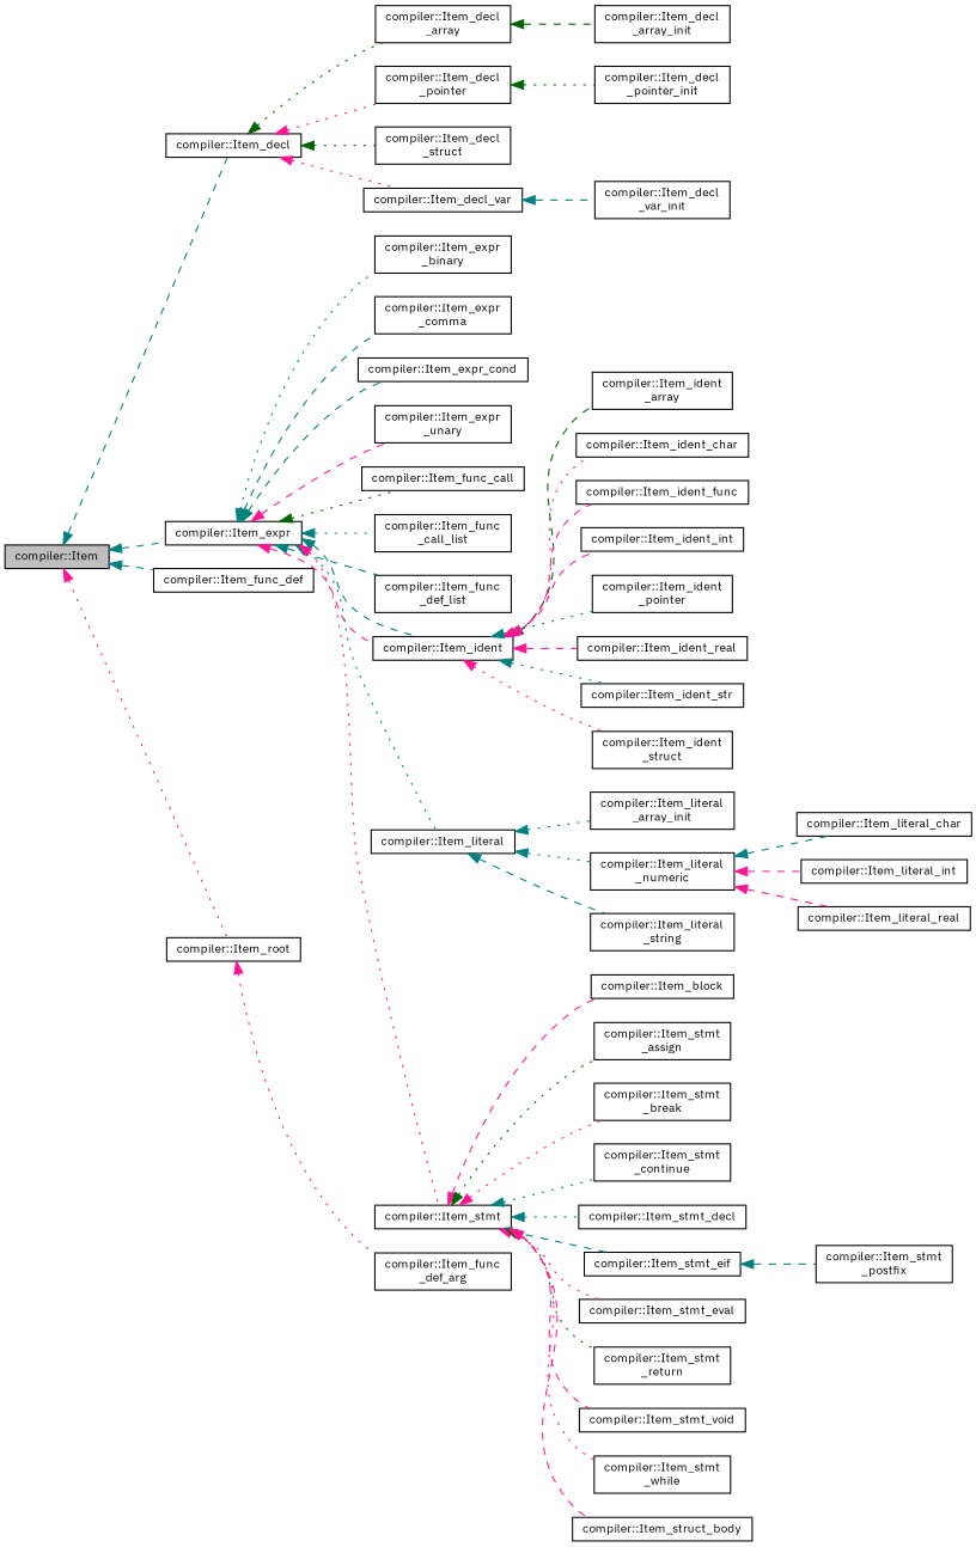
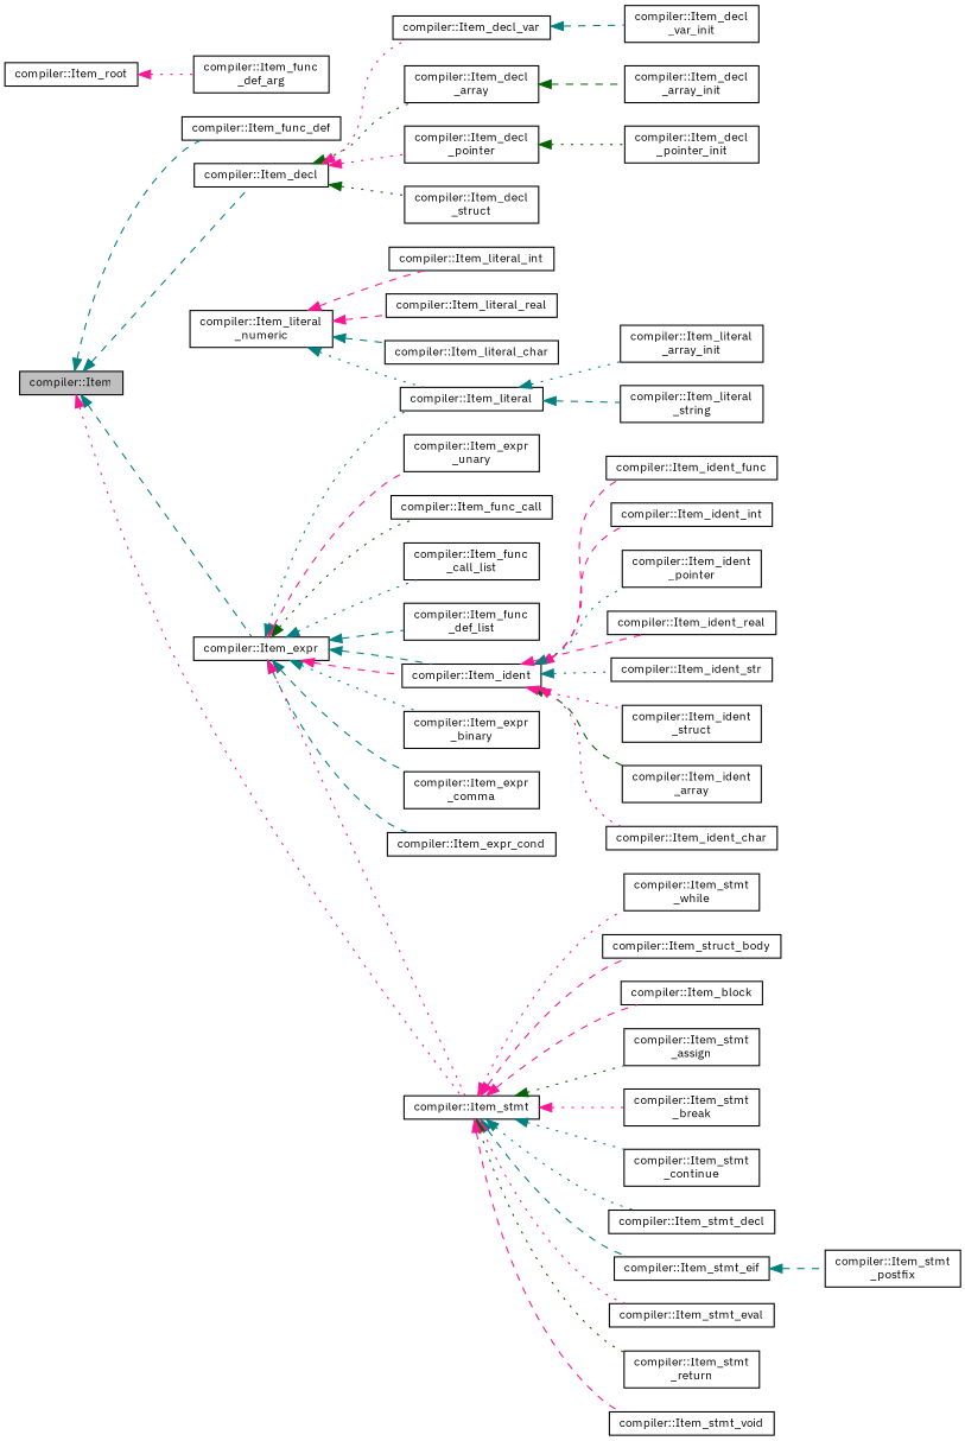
  digraph {
    fontname="IBM Plex Sans"
    rankdir=LR
    node [color=black fillcolor=white fontname="IBM Plex Sans" fontsize=10 shape=record style=filled]
    edge [color=teal dir=back fontname="IBM Plex Sans" fontsize=10 labelfontname=Helvetica labelfontsize=10 style=dotted]
    n1 [fillcolor=grey75 fontcolor=black height=0.2 label="compiler::Item" width=0.4]
    n2 [height=0.2 label="compiler::Item_decl" width=0.4]
    n3 [height=0.2 label="compiler::Item_expr" width=0.4]
    n4 [height=0.2 label="compiler::Item_func_def" width=0.4]
    n5 [height=0.2 label="compiler::Item_root" width=0.4]
    n6 [height=0.2 label="compiler::Item_decl\l_array" width=0.4]
    n7 [height=0.2 label="compiler::Item_decl\l_pointer" width=0.4]
    n8 [height=0.2 label="compiler::Item_decl\l_struct" width=0.4]
    n9 [height=0.2 label="compiler::Item_decl_var" width=0.4]
    n10 [height=0.2 label="compiler::Item_expr\l_binary" width=0.4]
    n11 [height=0.2 label="compiler::Item_expr\l_comma" width=0.4]
    n12 [height=0.2 label="compiler::Item_expr_cond" width=0.4]
    n13 [height=0.2 label="compiler::Item_expr\l_unary" width=0.4]
    n14 [height=0.2 label="compiler::Item_func_call" width=0.4]
    n15 [height=0.2 label="compiler::Item_func\l_call_list" width=0.4]
    n16 [height=0.2 label="compiler::Item_func\l_def_list" width=0.4]
    n17 [height=0.2 label="compiler::Item_ident" width=0.4]
    n18 [height=0.2 label="compiler::Item_literal" width=0.4]
    n19 [height=0.2 label="compiler::Item_stmt" width=0.4]
    n20 [height=0.2 label="compiler::Item_func\l_def_arg" width=0.4]
    n21 [height=0.2 label="compiler::Item_decl\l_array_init" width=0.4]
    n22 [height=0.2 label="compiler::Item_decl\l_pointer_init" width=0.4]
    n23 [height=0.2 label="compiler::Item_decl\l_var_init" width=0.4]
    n24 [height=0.2 label="compiler::Item_ident\l_array" width=0.4]
    n25 [height=0.2 label="compiler::Item_ident_char" width=0.4]
    n26 [height=0.2 label="compiler::Item_ident_func" width=0.4]
    n27 [height=0.2 label="compiler::Item_ident_int" width=0.4]
    n28 [height=0.2 label="compiler::Item_ident\l_pointer" width=0.4]
    n29 [height=0.2 label="compiler::Item_ident_real" width=0.4]
    n30 [height=0.2 label="compiler::Item_ident_str" width=0.4]
    n31 [height=0.2 label="compiler::Item_ident\l_struct" width=0.4]
    n32 [height=0.2 label="compiler::Item_literal\l_array_init" width=0.4]
    n33 [height=0.2 label="compiler::Item_literal\l_numeric" width=0.4]
    n34 [height=0.2 label="compiler::Item_literal\l_string" width=0.4]
    n35 [height=0.2 label="compiler::Item_block" width=0.4]
    n36 [height=0.2 label="compiler::Item_stmt\l_assign" width=0.4]
    n37 [height=0.2 label="compiler::Item_stmt\l_break" width=0.4]
    n38 [height=0.2 label="compiler::Item_stmt\l_continue" width=0.4]
    n39 [height=0.2 label="compiler::Item_stmt_decl" width=0.4]
    n40 [height=0.2 label="compiler::Item_stmt_eif" width=0.4]
    n41 [height=0.2 label="compiler::Item_stmt_eval" width=0.4]
    n42 [height=0.2 label="compiler::Item_stmt\l_return" width=0.4]
    n43 [height=0.2 label="compiler::Item_stmt_void" width=0.4]
    n44 [height=0.2 label="compiler::Item_stmt\l_while" width=0.4]
    n45 [height=0.2 label="compiler::Item_struct_body" width=0.4]
    n46 [height=0.2 label="compiler::Item_literal_char" width=0.4]
    n47 [height=0.2 label="compiler::Item_literal_int" width=0.4]
    n48 [height=0.2 label="compiler::Item_literal_real" width=0.4]
    n49 [height=0.2 label="compiler::Item_stmt\l_postfix" width=0.4]
    n1 -> n2 [style=dashed]
    n1 -> n3 [style=dashed]
    n1 -> n4 [style=dashed]
-   n1 -> n5 [color=deeppink]
+   n1 -> n19 [color=deeppink]
    n2 -> n6 [color=darkgreen]
    n2 -> n7 [color=deeppink]
    n2 -> n8 [color=darkgreen]
    n2 -> n9 [color=deeppink]
    n3 -> n10
    n3 -> n11 [style=dashed]
    n3 -> n12 [style=dashed]
    n3 -> n13 [color=deeppink style=dashed]
    n3 -> n14 [color=darkgreen]
    n3 -> n15
    n3 -> n16 [style=dashed]
    n3 -> n17 [color=deeppink style=dashed]
    n3 -> n17 [style=dashed]
    n3 -> n18
    n3 -> n19 [color=deeppink]
    n5 -> n20 [color=deeppink]
    n6 -> n21 [color=darkgreen style=dashed]
    n7 -> n22 [color=darkgreen]
    n9 -> n23 [style=dashed]
    n17 -> n24 [color=darkgreen style=dashed]
    n17 -> n25 [color=deeppink]
    n17 -> n26 [color=deeppink style=dashed]
    n17 -> n27 [color=deeppink style=dashed]
    n17 -> n28
    n17 -> n29 [color=deeppink style=dashed]
    n17 -> n30
    n17 -> n31 [color=deeppink]
    n18 -> n32
-   n18 -> n33
+   n33 -> n18
    n18 -> n34 [style=dashed]
    n19 -> n35 [color=deeppink style=dashed]
    n19 -> n36 [color=darkgreen]
    n19 -> n37 [color=deeppink]
    n19 -> n38
    n19 -> n39
    n19 -> n40 [style=dashed]
    n19 -> n41 [color=deeppink]
    n19 -> n42 [color=darkgreen]
    n19 -> n43 [color=deeppink style=dashed]
    n19 -> n44 [color=deeppink]
    n19 -> n45 [color=deeppink style=dashed]
    n33 -> n46 [style=dashed]
    n33 -> n47 [color=deeppink style=dashed]
    n33 -> n48 [color=deeppink style=dashed]
    n40 -> n49 [style=dashed]
  }
